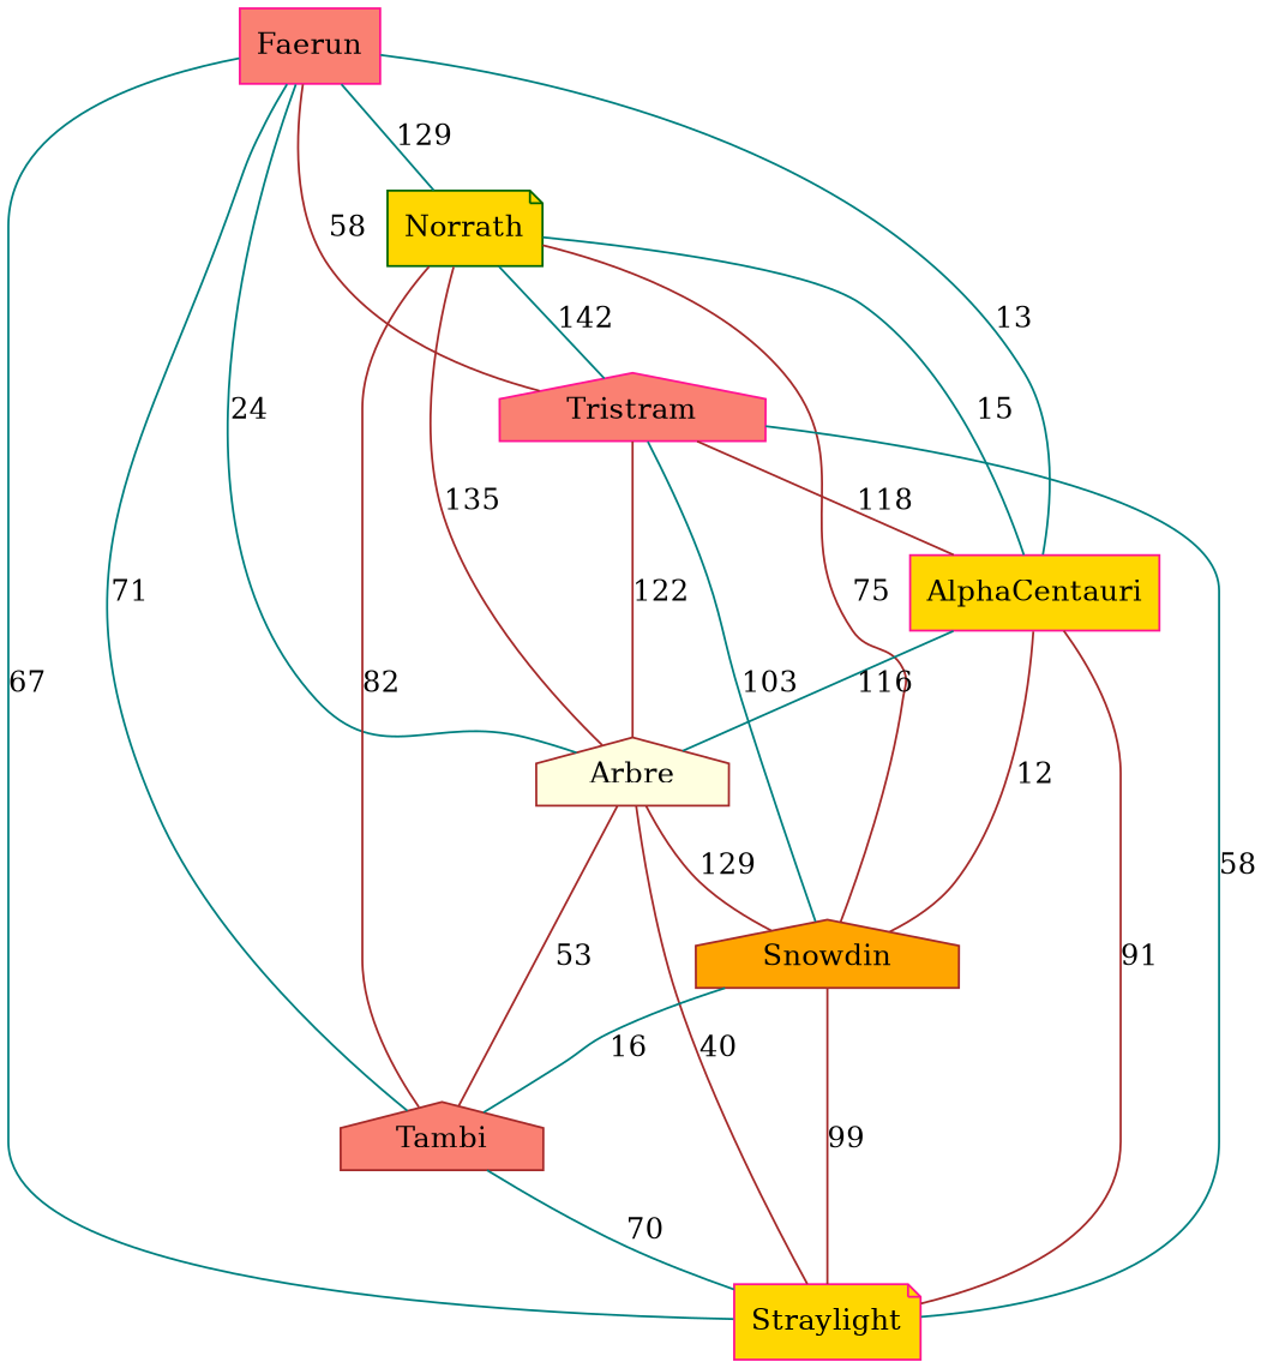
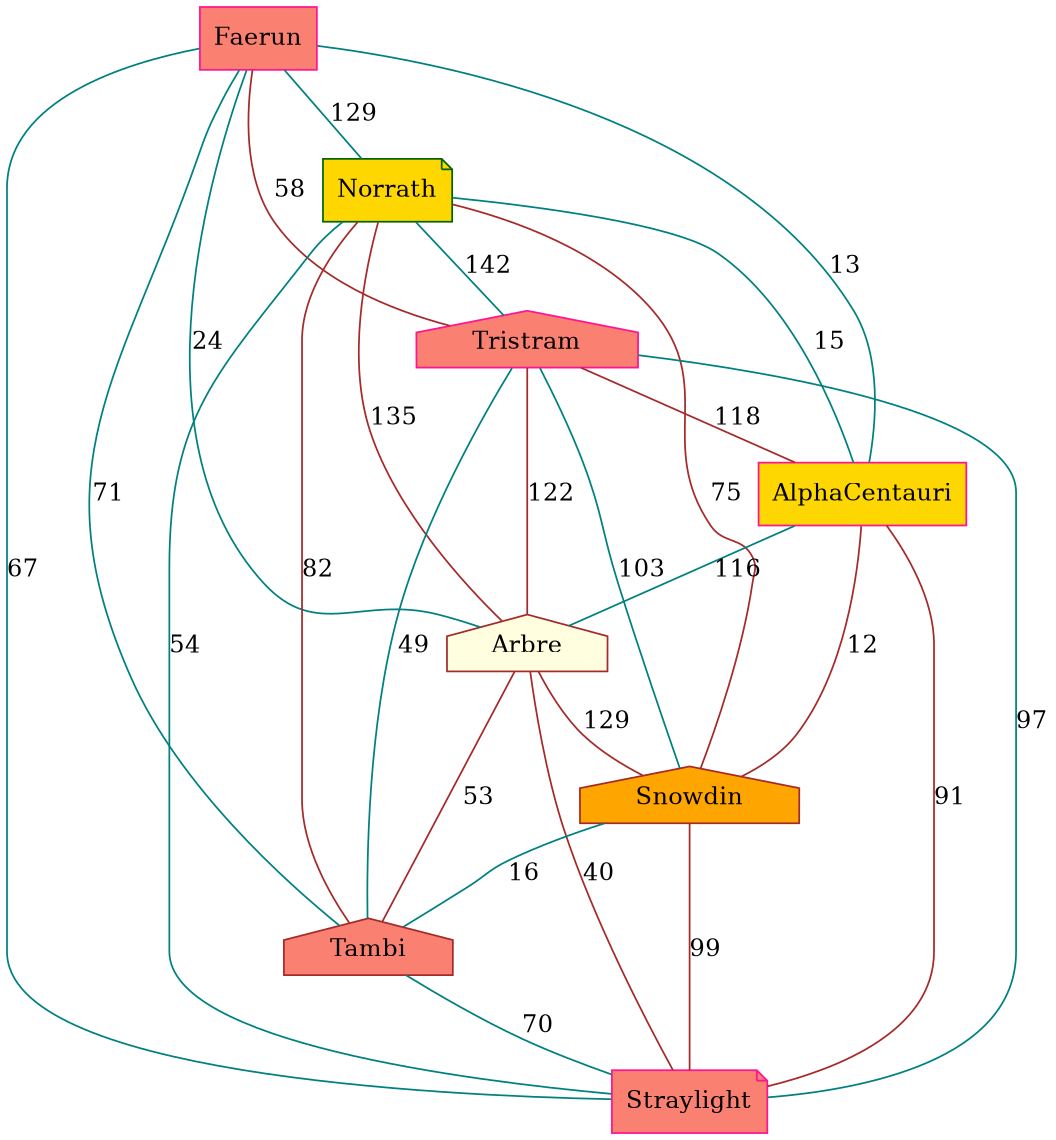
  graph {
    fontname="DejaVu Serif"
    node [color=deeppink fillcolor=salmon fontname="DejaVu Serif" shape=house style=filled]
    edge [color=teal fontname="DejaVu Serif" weight=129]
    Faerun [shape=box]
    Norrath [color=darkgreen fillcolor=gold shape=note]
    Tristram
    AlphaCentauri [fillcolor=gold shape=box]
    Arbre [color=brown fillcolor=lightyellow]
    Tambi [color=brown]
-   Straylight [fillcolor=gold shape=note]
+   Straylight [shape=note]
    Snowdin [color=brown fillcolor=orange]
    Faerun -- Norrath [label=129]
    Faerun -- Tristram [color=brown label=58 weight=58]
    Faerun -- AlphaCentauri [label=13 weight=13]
    Faerun -- Arbre [label=24 weight=24]
    Faerun -- Tambi [label=71 weight=71]
    Faerun -- Straylight [label=67 weight=67]
    Norrath -- Tristram [label=142 weight=142]
    Norrath -- AlphaCentauri [label=15 weight=15]
    Norrath -- Arbre [color=brown label=135 weight=135]
    Norrath -- Tambi [color=brown label=82 weight=82]
+   Norrath -- Straylight [label=54 weight=54]
    Norrath -- Snowdin [color=brown label=75 weight=75]
    Tristram -- AlphaCentauri [color=brown label=118 weight=118]
    Tristram -- Arbre [color=brown label=122 weight=122]
-   Tristram -- Straylight [label=58 weight=97]
+   Tristram -- Tambi [label=49 weight=49]
+   Tristram -- Straylight [label=97 weight=97]
    Tristram -- Snowdin [label=103 weight=103]
    AlphaCentauri -- Arbre [label=116 weight=116]
    AlphaCentauri -- Straylight [color=brown label=91 weight=91]
    AlphaCentauri -- Snowdin [color=brown label=12 weight=12]
    Arbre -- Tambi [color=brown label=53 weight=53]
    Arbre -- Straylight [color=brown label=40 weight=40]
    Arbre -- Snowdin [color=brown label=129]
    Tambi -- Straylight [label=70 weight=70]
    Snowdin -- Tambi [label=16 weight=15]
    Snowdin -- Straylight [color=brown label=99 weight=99]
  }
